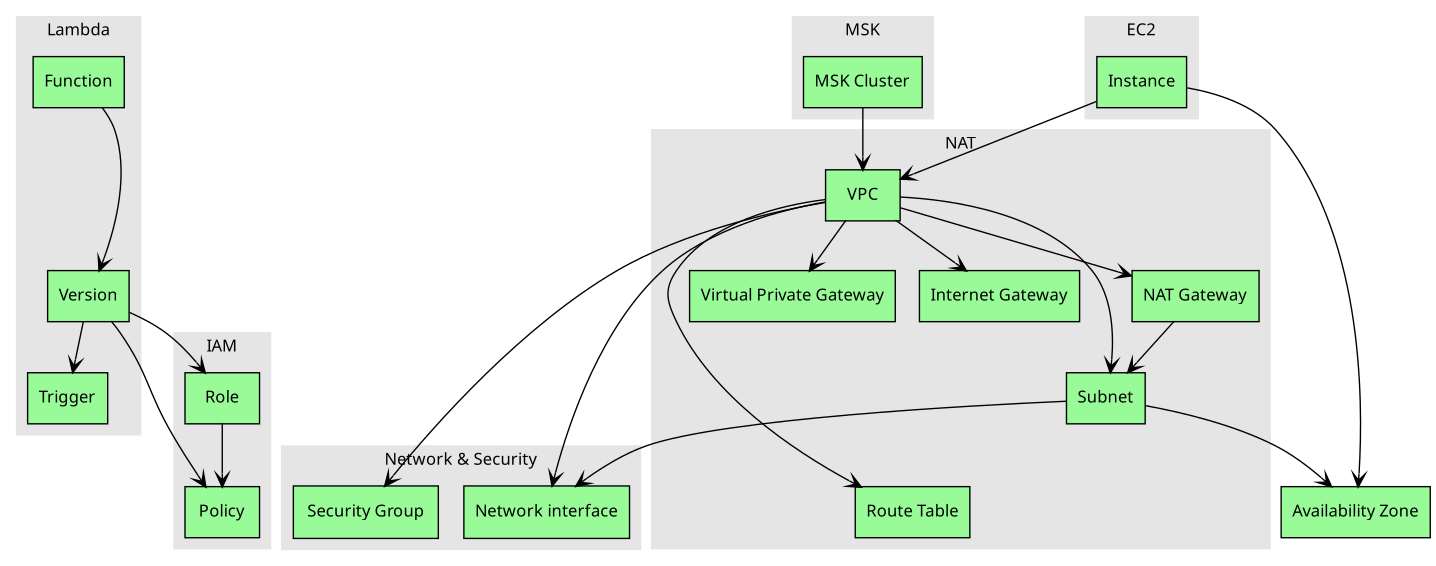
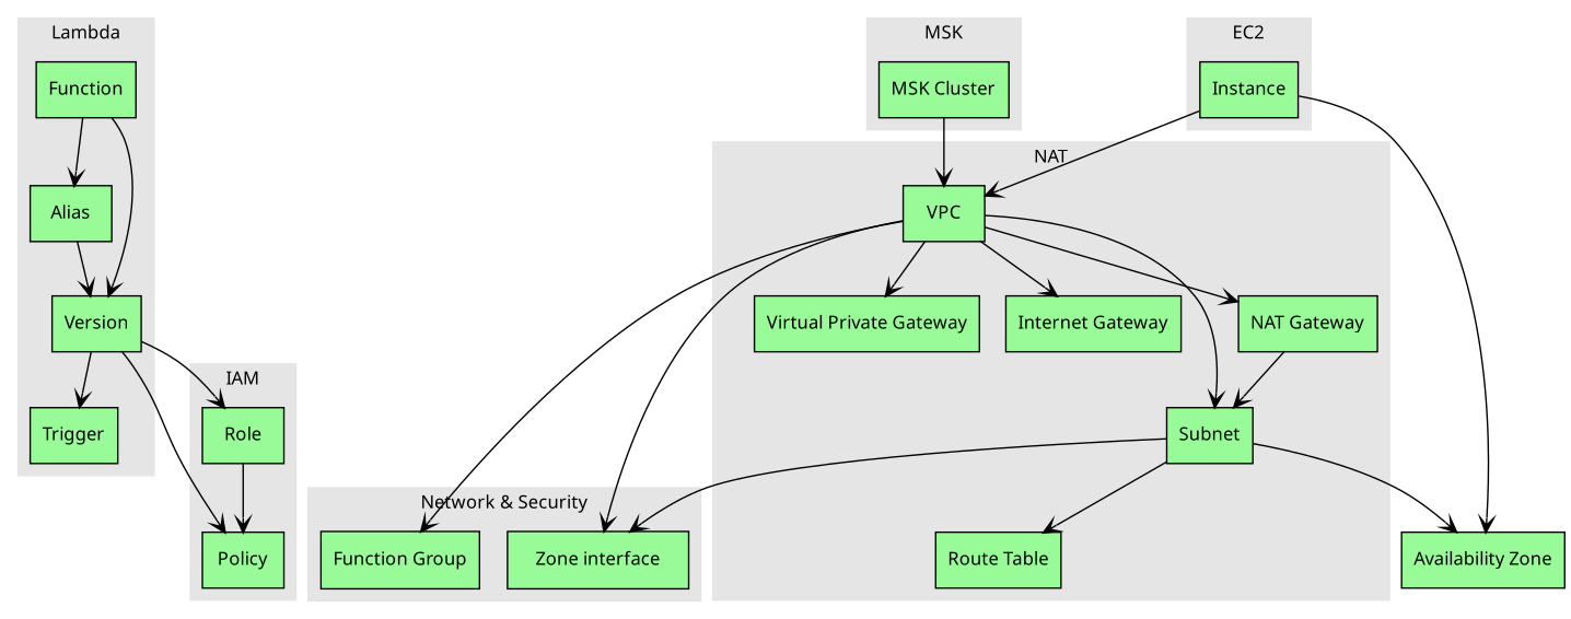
  digraph {
    fontname=Verdana
    fontsize=12
    rankdir=TB
    node [fillcolor=palegreen fontname=Verdana fontsize=12 shape=record style=filled]
    edge [arrowhead=vee fontname=Verdana fontsize=12]
    n1 [label=Policy]
    n2 [label=Role]
    n3 [label=Instance]
    n4 [label="MSK Cluster"]
+   n5 [label=Alias]
    n6 [label=Function]
    n7 [label=Trigger]
    n8 [label=Version]
-   n9 [label="Network interface"]
-   n10 [label="Security Group"]
+   n9 [label="Zone interface"]
+   n10 [label="Function Group"]
    n11 [label="Internet Gateway"]
    n12 [label="NAT Gateway"]
    n13 [label="Route Table"]
    n14 [label=Subnet]
    n15 [label="Virtual Private Gateway"]
    n16 [label=VPC]
    n17 [label="Availability Zone"]
    subgraph cluster_1 {
      color=grey90
      label=IAM
      style=filled
      n1
      n2
    }
    subgraph cluster_2 {
      color=grey90
      label=EC2
      style=filled
      n3
    }
    subgraph cluster_3 {
      color=grey90
      label=MSK
      style=filled
      n4
    }
    subgraph cluster_4 {
      color=grey90
      label=Lambda
      style=filled
+     n5
      n6
      n7
      n8
    }
    subgraph cluster_5 {
      color=grey90
      label="Network & Security"
      style=filled
      n9
      n10
    }
    subgraph cluster_6 {
      color=grey90
      label=NAT
      style=filled
      n11
      n12
      n13
      n14
      n15
      n16
    }
    n2 -> n1
    n3 -> n16
    n3 -> n17
    n4 -> n16
+   n5 -> n8
+   n6 -> n5
    n6 -> n8
    n8 -> n1
    n8 -> n2
    n8 -> n7
    n12 -> n14
    n14 -> n9
-   n16 -> n13
+   n14 -> n13
    n14 -> n17
    n16 -> n9
    n16 -> n10
    n16 -> n11
    n16 -> n12
    n16 -> n14
    n16 -> n15
  }
